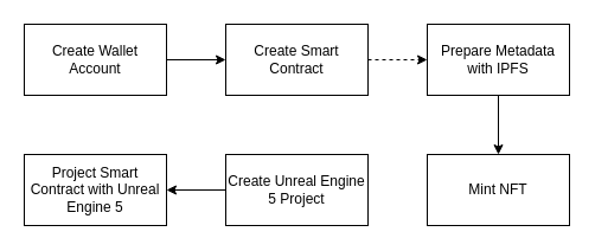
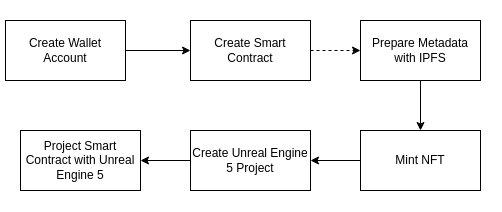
  <mxCell id="0" />
  <mxCell id="1" parent="0" />
  <mxCell id="2" value="" style="edgeStyle=orthogonalEdgeStyle;rounded=0;orthogonalLoop=1;jettySize=auto;html=1;" edge="1" parent="1" source="3" target="5"><mxGeometry relative="1" as="geometry" /></mxCell>
- <mxCell id="3" value="Create Wallet Account" style="rounded=0;whiteSpace=wrap;html=1;" vertex="1" parent="1"><mxGeometry x="20" y="20" width="120" height="60" as="geometry" /></mxCell>
+ <mxCell id="3" value="Create Wallet Account" style="rounded=0;whiteSpace=wrap;html=1;" vertex="1" parent="1"><mxGeometry x="5" y="20" width="120" height="60" as="geometry" /></mxCell>
  <mxCell id="4" value="" style="edgeStyle=orthogonalEdgeStyle;rounded=0;orthogonalLoop=1;jettySize=auto;html=1;dashed=1;" edge="1" parent="1" source="5" target="7"><mxGeometry relative="1" as="geometry" /></mxCell>
  <mxCell id="5" value="Create Smart Contract" style="rounded=0;whiteSpace=wrap;html=1;" vertex="1" parent="1"><mxGeometry x="190" y="20" width="120" height="60" as="geometry" /></mxCell>
  <mxCell id="6" value="" style="edgeStyle=orthogonalEdgeStyle;rounded=0;orthogonalLoop=1;jettySize=auto;html=1;" edge="1" parent="1" source="7" target="9"><mxGeometry relative="1" as="geometry" /></mxCell>
  <mxCell id="7" value="Prepare Metadata with IPFS" style="rounded=0;whiteSpace=wrap;html=1;" vertex="1" parent="1"><mxGeometry x="360" y="20" width="120" height="60" as="geometry" /></mxCell>
+ <mxCell id="8" value="" style="edgeStyle=orthogonalEdgeStyle;rounded=0;orthogonalLoop=1;jettySize=auto;html=1;" edge="1" parent="1" source="9" target="11"><mxGeometry relative="1" as="geometry" /></mxCell>
  <mxCell id="9" value="Mint NFT" style="rounded=0;whiteSpace=wrap;html=1;" vertex="1" parent="1"><mxGeometry x="360" y="130" width="120" height="60" as="geometry" /></mxCell>
  <mxCell id="10" value="" style="edgeStyle=orthogonalEdgeStyle;rounded=0;orthogonalLoop=1;jettySize=auto;html=1;" edge="1" parent="1" source="11" target="12"><mxGeometry relative="1" as="geometry" /></mxCell>
  <mxCell id="11" value="Create Unreal Engine 5 Project" style="rounded=0;whiteSpace=wrap;html=1;" vertex="1" parent="1"><mxGeometry x="190" y="130" width="120" height="60" as="geometry" /></mxCell>
  <mxCell id="12" value="Project Smart Contract with Unreal Engine 5" style="rounded=0;whiteSpace=wrap;html=1;" vertex="1" parent="1"><mxGeometry x="20" y="130" width="120" height="60" as="geometry" /></mxCell>
